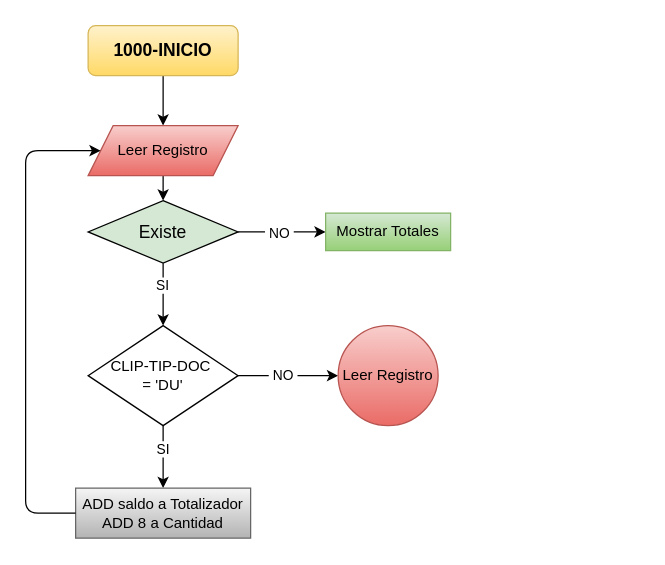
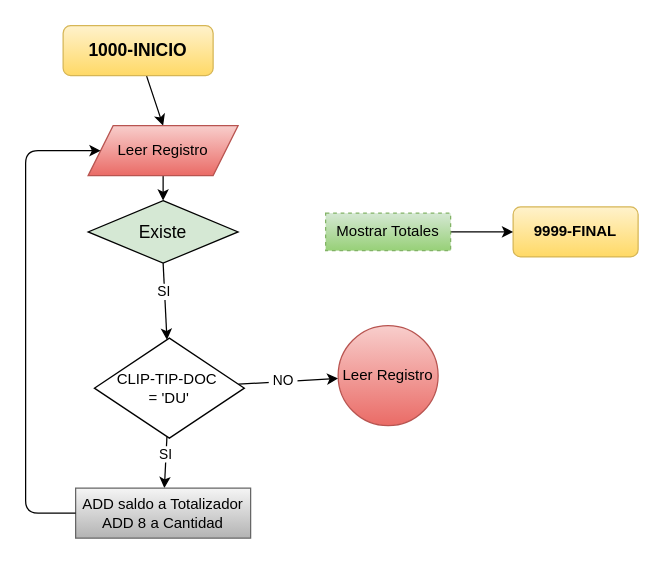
  <mxCell id="0" />
  <mxCell id="1" parent="0" />
  <mxCell id="2" value="" style="edgeStyle=none;html=1;entryX=0.5;entryY=0;entryDx=0;entryDy=0;" parent="1" source="3" target="11" edge="1"><mxGeometry relative="1" as="geometry"><mxPoint x="130" y="100" as="targetPoint" /></mxGeometry></mxCell>
- <mxCell id="3" value="1000-INICIO" style="rounded=1;whiteSpace=wrap;html=1;fillColor=#fff2cc;strokeColor=#d6b656;fontStyle=1;fontSize=14;gradientColor=#ffd966;" parent="1" vertex="1"><mxGeometry x="70" y="20" width="120" height="40" as="geometry" /></mxCell>
+ <mxCell id="3" value="1000-INICIO" style="rounded=1;whiteSpace=wrap;html=1;fillColor=#fff2cc;strokeColor=#d6b656;fontStyle=1;fontSize=14;gradientColor=#ffd966;" parent="1" vertex="1"><mxGeometry x="50" y="20" width="120" height="40" as="geometry" /></mxCell>
  <mxCell id="4" value="" style="edgeStyle=none;html=1;exitX=0.5;exitY=1;exitDx=0;exitDy=0;" parent="1" source="11" target="5" edge="1"><mxGeometry relative="1" as="geometry"><mxPoint x="130" y="140" as="sourcePoint" /></mxGeometry></mxCell>
  <mxCell id="5" value="Existe" style="rhombus;whiteSpace=wrap;html=1;fontSize=14;rounded=0;fontStyle=0;fillColor=#d5e8d4;" parent="1" vertex="1"><mxGeometry x="70" y="160" width="120" height="50" as="geometry" /></mxCell>
  <mxCell id="6" value="" style="endArrow=classic;html=1;exitX=0.5;exitY=1;exitDx=0;exitDy=0;" parent="1" source="5" target="18" edge="1"><mxGeometry relative="1" as="geometry"><mxPoint x="129.5" y="250" as="sourcePoint" /><mxPoint x="130" y="250" as="targetPoint" /></mxGeometry></mxCell>
  <mxCell id="7" value="SI&amp;nbsp;" style="edgeLabel;resizable=0;html=1;;align=center;verticalAlign=middle;" parent="6" connectable="0" vertex="1"><mxGeometry relative="1" as="geometry"><mxPoint y="-8" as="offset" /></mxGeometry></mxCell>
- <mxCell id="9" value="" style="endArrow=classic;html=1;entryX=0;entryY=0.5;entryDx=0;entryDy=0;exitX=1;exitY=0.5;exitDx=0;exitDy=0;" parent="1" source="5" target="13" edge="1"><mxGeometry relative="1" as="geometry"><mxPoint x="200" y="170" as="sourcePoint" /><mxPoint x="240" y="185" as="targetPoint" /></mxGeometry></mxCell>
- <mxCell id="10" value="&amp;nbsp;NO&amp;nbsp;" style="edgeLabel;resizable=0;html=1;;align=center;verticalAlign=middle;" parent="9" connectable="0" vertex="1"><mxGeometry relative="1" as="geometry"><mxPoint x="-3" as="offset" /></mxGeometry></mxCell>
+ <mxCell id="8" value="9999-FINAL" style="rounded=1;whiteSpace=wrap;html=1;fillColor=#fff2cc;strokeColor=#d6b656;fontStyle=1;gradientColor=#ffd966;" parent="1" vertex="1"><mxGeometry x="410" y="165" width="100" height="40" as="geometry" /></mxCell>
  <mxCell id="11" value="Leer Registro" style="shape=parallelogram;perimeter=parallelogramPerimeter;whiteSpace=wrap;html=1;fixedSize=1;fillColor=#f8cecc;gradientColor=#ea6b66;strokeColor=#b85450;" parent="1" vertex="1"><mxGeometry x="70" y="100" width="120" height="40" as="geometry" /></mxCell>
- <mxCell id="13" value="Mostrar Totales" style="rounded=0;whiteSpace=wrap;html=1;fillColor=#d5e8d4;gradientColor=#97d077;strokeColor=#82b366;" parent="1" vertex="1"><mxGeometry x="260" y="170" width="100" height="30" as="geometry" /></mxCell>
+ <mxCell id="12" style="edgeStyle=none;html=1;entryX=0;entryY=0.5;entryDx=0;entryDy=0;" edge="1" parent="1" source="13" target="8"><mxGeometry relative="1" as="geometry" /></mxCell>
+ <mxCell id="13" value="Mostrar Totales" style="rounded=0;whiteSpace=wrap;html=1;fillColor=#d5e8d4;gradientColor=#97d077;strokeColor=#82b366;dashed=1;" parent="1" vertex="1"><mxGeometry x="260" y="170" width="100" height="30" as="geometry" /></mxCell>
  <mxCell id="14" value="" style="edgeStyle=none;html=1;" edge="1" parent="1" source="18" target="19"><mxGeometry relative="1" as="geometry" /></mxCell>
  <mxCell id="15" value="SI" style="edgeLabel;html=1;align=center;verticalAlign=middle;resizable=0;points=[];" vertex="1" connectable="0" parent="14"><mxGeometry x="-0.3" y="3" relative="1" as="geometry"><mxPoint x="-4" as="offset" /></mxGeometry></mxCell>
  <mxCell id="16" style="edgeStyle=none;html=1;" edge="1" parent="1" source="18" target="20"><mxGeometry relative="1" as="geometry" /></mxCell>
  <mxCell id="17" value="&amp;nbsp;NO&amp;nbsp;" style="edgeLabel;html=1;align=center;verticalAlign=middle;resizable=0;points=[];" vertex="1" connectable="0" parent="16"><mxGeometry x="-0.113" y="-2" relative="1" as="geometry"><mxPoint y="-3" as="offset" /></mxGeometry></mxCell>
- <mxCell id="18" value="CLIP-TIP-DOC&amp;nbsp;&lt;div&gt;= 'DU'&lt;/div&gt;" style="rhombus;whiteSpace=wrap;html=1;" vertex="1" parent="1"><mxGeometry x="70" y="260" width="120" height="80" as="geometry" /></mxCell>
+ <mxCell id="18" value="CLIP-TIP-DOC&amp;nbsp;&lt;div&gt;= 'DU'&lt;/div&gt;" style="rhombus;whiteSpace=wrap;html=1;" vertex="1" parent="1"><mxGeometry x="75" y="270" width="120" height="80" as="geometry" /></mxCell>
  <mxCell id="19" value="ADD saldo a Totalizador&lt;div&gt;ADD 8 a Cantidad&lt;/div&gt;" style="whiteSpace=wrap;html=1;fillColor=#f5f5f5;gradientColor=#b3b3b3;strokeColor=#666666;" vertex="1" parent="1"><mxGeometry x="60" y="390" width="140" height="40" as="geometry" /></mxCell>
  <mxCell id="20" value="Leer Registro" style="ellipse;whiteSpace=wrap;html=1;fillColor=#f8cecc;gradientColor=#ea6b66;strokeColor=#b85450;" vertex="1" parent="1"><mxGeometry x="270" y="260" width="80" height="80" as="geometry" /></mxCell>
  <mxCell id="21" value="" style="endArrow=classic;html=1;entryX=0;entryY=0.5;entryDx=0;entryDy=0;exitX=0;exitY=0.5;exitDx=0;exitDy=0;" edge="1" parent="1" source="19" target="11"><mxGeometry width="50" height="50" relative="1" as="geometry"><mxPoint x="40" y="350" as="sourcePoint" /><mxPoint x="170" y="300" as="targetPoint" /><Array as="points"><mxPoint x="20" y="410" /><mxPoint x="20" y="120" /></Array></mxGeometry></mxCell>
